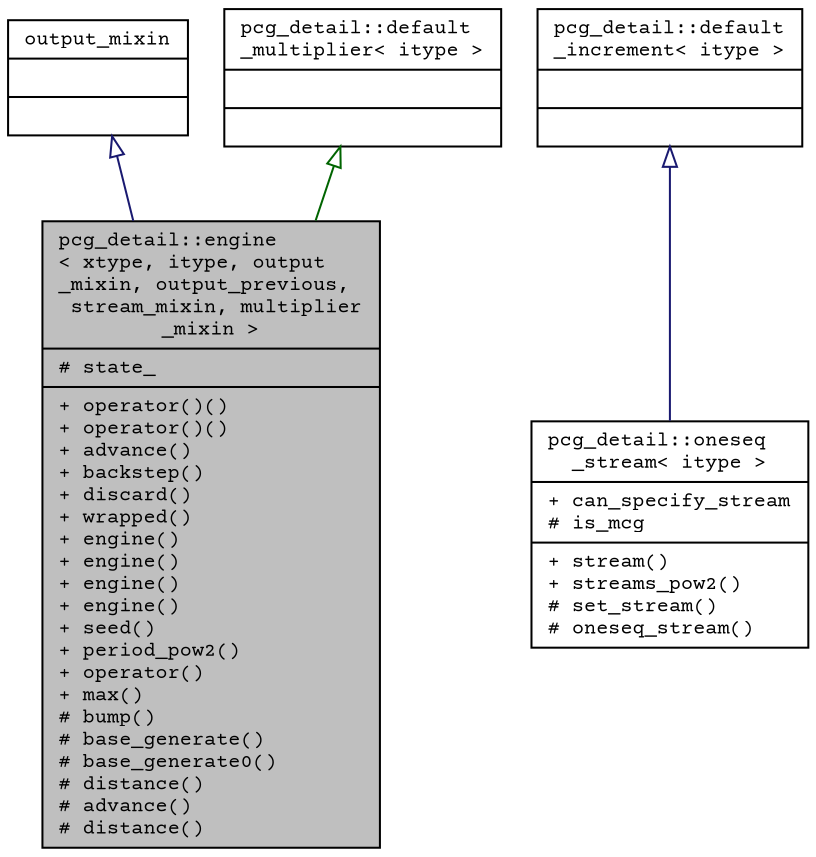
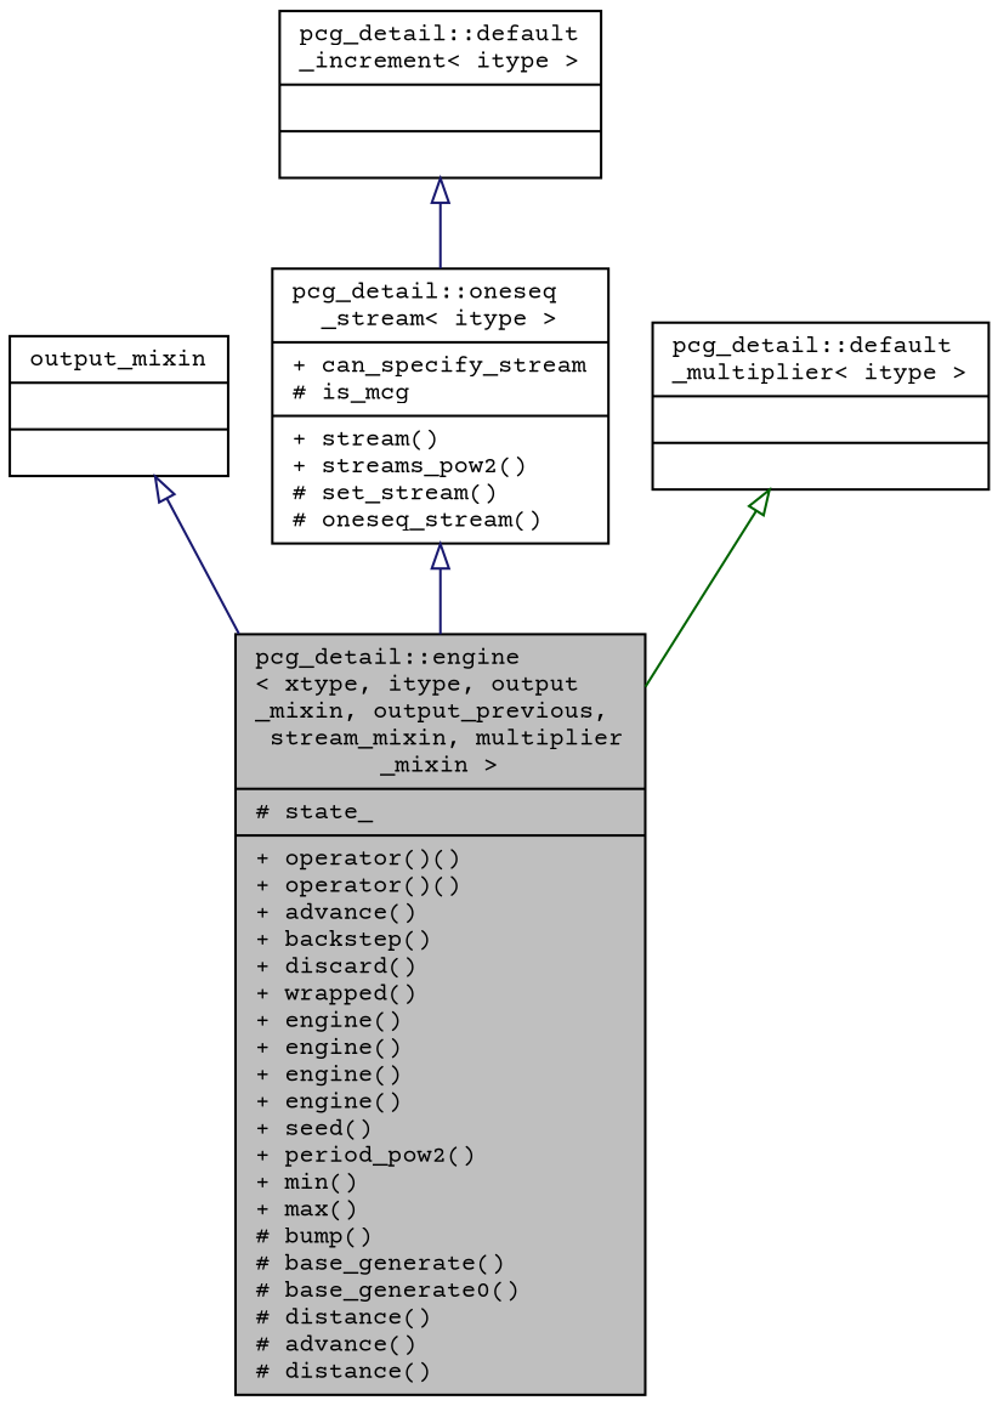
  digraph {
    fontname="Courier Prime"
    node [color=black fillcolor=white fontname="Courier Prime" fontsize=10 shape=record style=filled]
    edge [arrowtail=onormal color=midnightblue dir=back fontname="Courier Prime" fontsize=10 labelfontname=Helvetica labelfontsize=10 style=solid]
-   n1 [fillcolor=grey75 fontcolor=black height=0.2 label="{pcg_detail::engine\l\< xtype, itype, output\l_mixin, output_previous,\l stream_mixin, multiplier\l_mixin \>\n|# state_\l|+ operator()()\l+ operator()()\l+ advance()\l+ backstep()\l+ discard()\l+ wrapped()\l+ engine()\l+ engine()\l+ engine()\l+ engine()\l+ seed()\l+ period_pow2()\l+ operator()\l+ max()\l# bump()\l# base_generate()\l# base_generate0()\l# distance()\l# advance()\l# distance()\l}" width=0.4]
+   n1 [fillcolor=grey75 fontcolor=black height=0.2 label="{pcg_detail::engine\l\< xtype, itype, output\l_mixin, output_previous,\l stream_mixin, multiplier\l_mixin \>\n|# state_\l|+ operator()()\l+ operator()()\l+ advance()\l+ backstep()\l+ discard()\l+ wrapped()\l+ engine()\l+ engine()\l+ engine()\l+ engine()\l+ seed()\l+ period_pow2()\l+ min()\l+ max()\l# bump()\l# base_generate()\l# base_generate0()\l# distance()\l# advance()\l# distance()\l}" width=0.4]
    n2 [height=0.2 label="{output_mixin\n||}" width=0.4]
    n3 [height=0.2 label="{pcg_detail::oneseq\l_stream\< itype \>\n|+ can_specify_stream\l# is_mcg\l|+ stream()\l+ streams_pow2()\l# set_stream()\l# oneseq_stream()\l}" width=0.4]
    n4 [height=0.2 label="{pcg_detail::default\l_increment\< itype \>\n||}" width=0.4]
    n5 [height=0.2 label="{pcg_detail::default\l_multiplier\< itype \>\n||}" width=0.4]
    n2 -> n1
+   n3 -> n1
    n4 -> n3
    n5 -> n1 [color=darkgreen]
  }
